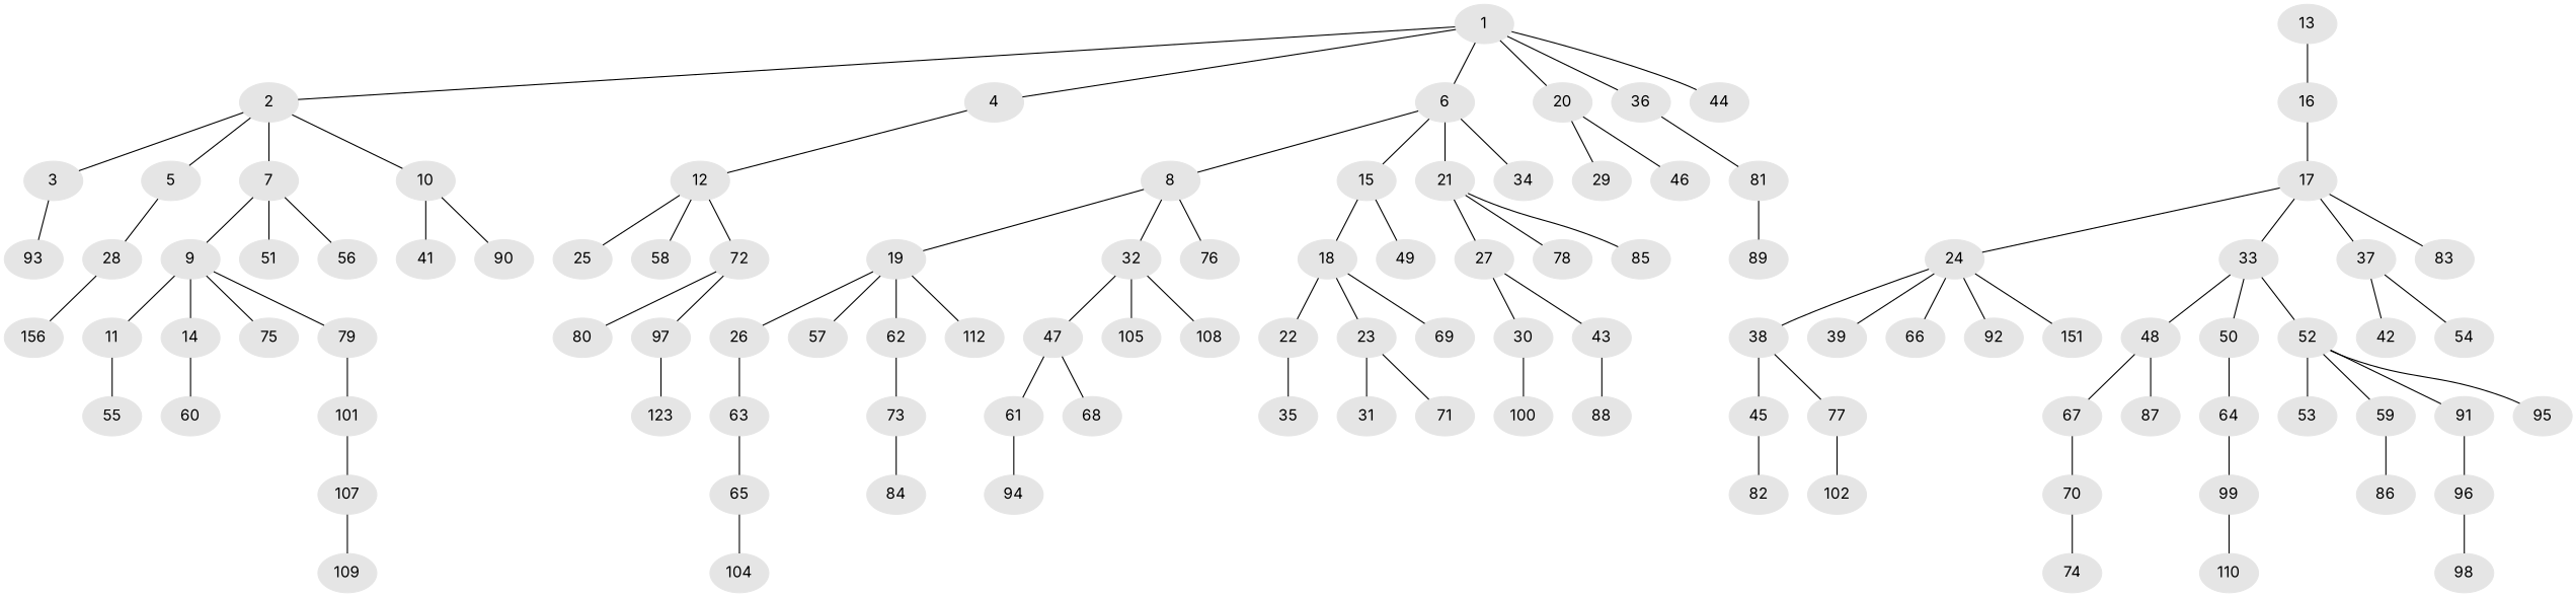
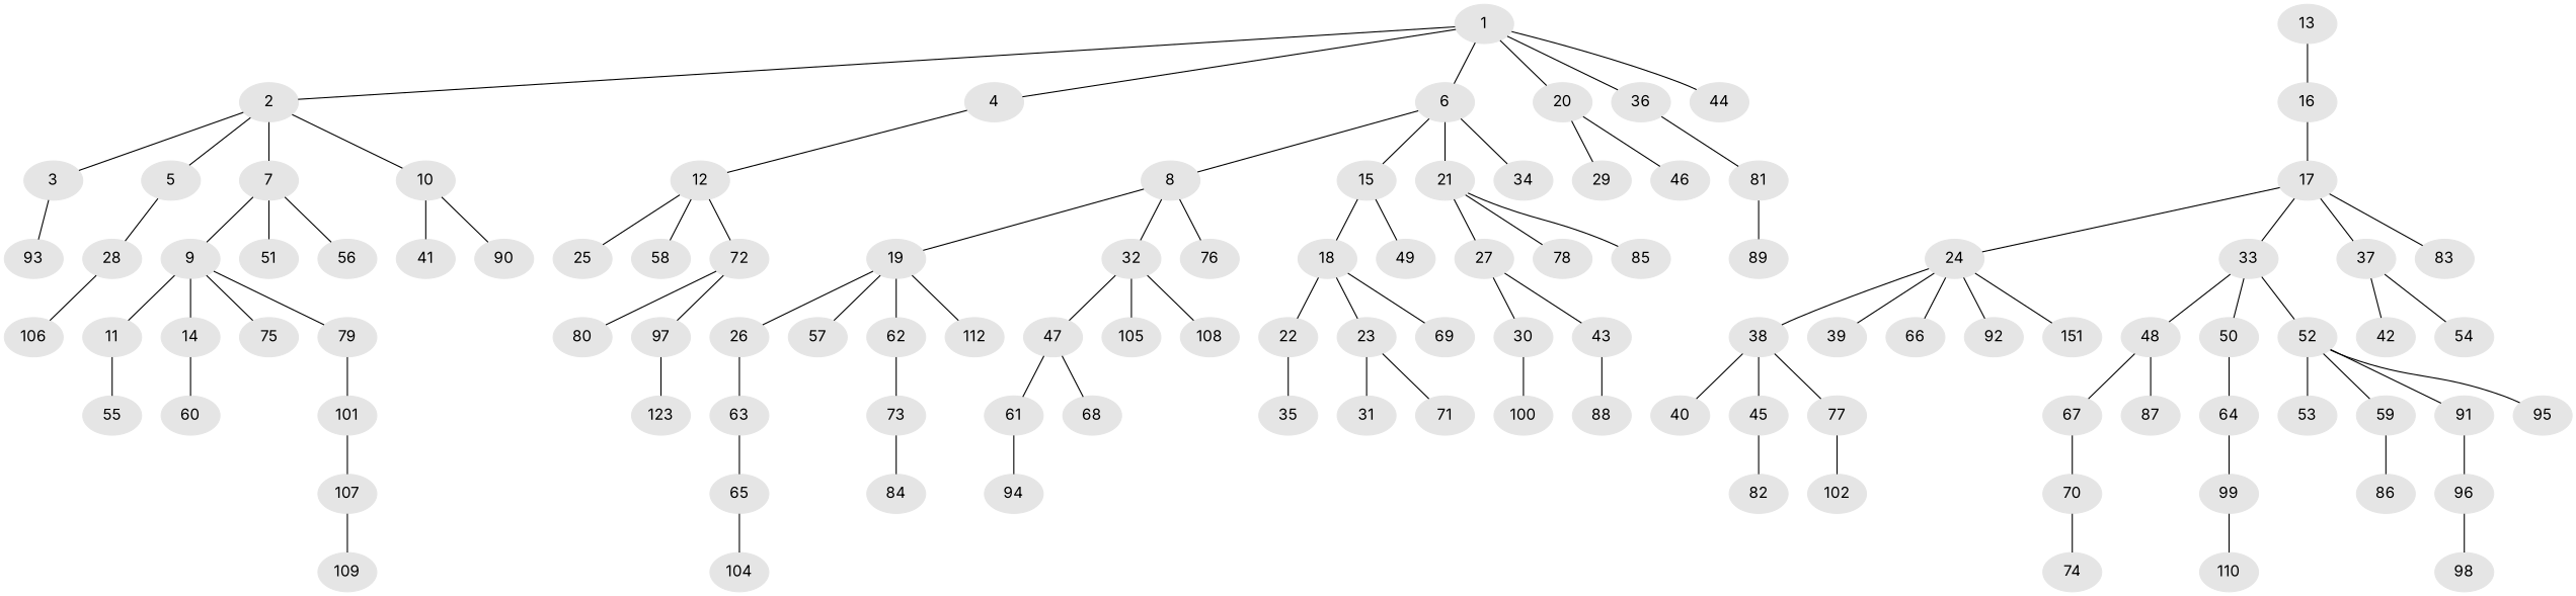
  graph {
    fontname=Inter
    node [color=gray90 fontname=Inter style=filled]
    edge [fontname=Inter]
    1
    2
    4
    6
    20
    36
    44
    3
    5
    7
    10
    12
    8
    15
    21
    34
    29
    46
    81
    93
    28
    9
    51
    56
    41
    90
    25
    58
    72
    13
    16
-   106 [label=156]
+   106
    19
    32
    76
    18
    49
    27
    78
    85
    11
    14
    75
    79
    26
    57
    62
    112
    47
    105
    108
    55
    60
    101
    80
    97
    17
    22
    23
    69
    24
    33
    37
    83
    38
    39
    66
    92
    n69 [label=151]
    48
    50
    52
    42
    54
    35
    31
    71
    63
    73
    30
    43
+   40
    45
    77
    65
    100
    88
    61
    68
    67
    87
    64
    53
    59
    91
    95
    89
    82
    102
    94
    70
    99
    86
    96
    84
    104
    110
    74
    n109 [label=123]
    107
    98
    109
    1 -- 2
    1 -- 4
    1 -- 6
    1 -- 20
    1 -- 36
    1 -- 44
    2 -- 3
    2 -- 5
    2 -- 7
    2 -- 10
    4 -- 12
    6 -- 8
    6 -- 15
    6 -- 21
    6 -- 34
    20 -- 29
    20 -- 46
    36 -- 81
    3 -- 93
    5 -- 28
    7 -- 9
    7 -- 51
    7 -- 56
    10 -- 41
    10 -- 90
    12 -- 25
    12 -- 58
    12 -- 72
    8 -- 19
    8 -- 32
    8 -- 76
    15 -- 18
    15 -- 49
    21 -- 27
    21 -- 78
    21 -- 85
    81 -- 89
    28 -- 106
    9 -- 11
    9 -- 14
    9 -- 75
    9 -- 79
    72 -- 80
    72 -- 97
    13 -- 16
    16 -- 17
    19 -- 26
    19 -- 57
    19 -- 62
    19 -- 112
    32 -- 47
    32 -- 105
    32 -- 108
    18 -- 22
    18 -- 23
    18 -- 69
    27 -- 30
    27 -- 43
    11 -- 55
    14 -- 60
    79 -- 101
    26 -- 63
    62 -- 73
    47 -- 61
    47 -- 68
    101 -- 107
    97 -- n109
    17 -- 24
    17 -- 33
    17 -- 37
    17 -- 83
    22 -- 35
    23 -- 31
    23 -- 71
    24 -- 38
    24 -- 39
    24 -- 66
    24 -- 92
    24 -- n69
    33 -- 48
    33 -- 50
    33 -- 52
    37 -- 42
    37 -- 54
+   38 -- 40
    38 -- 45
    38 -- 77
    48 -- 67
    48 -- 87
    50 -- 64
    52 -- 53
    52 -- 59
    52 -- 91
    52 -- 95
    63 -- 65
    73 -- 84
    30 -- 100
    43 -- 88
    45 -- 82
    77 -- 102
    65 -- 104
    61 -- 94
    67 -- 70
    64 -- 99
    59 -- 86
    91 -- 96
    70 -- 74
    99 -- 110
    96 -- 98
    107 -- 109
  }
